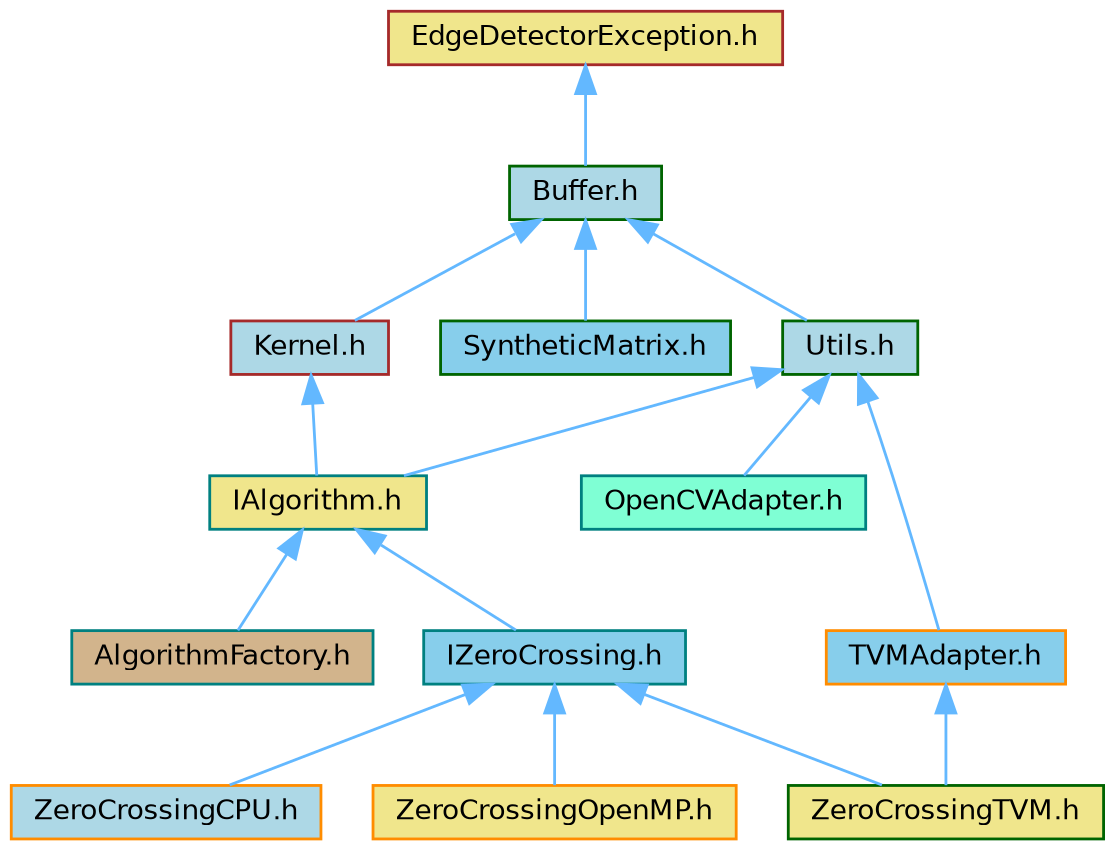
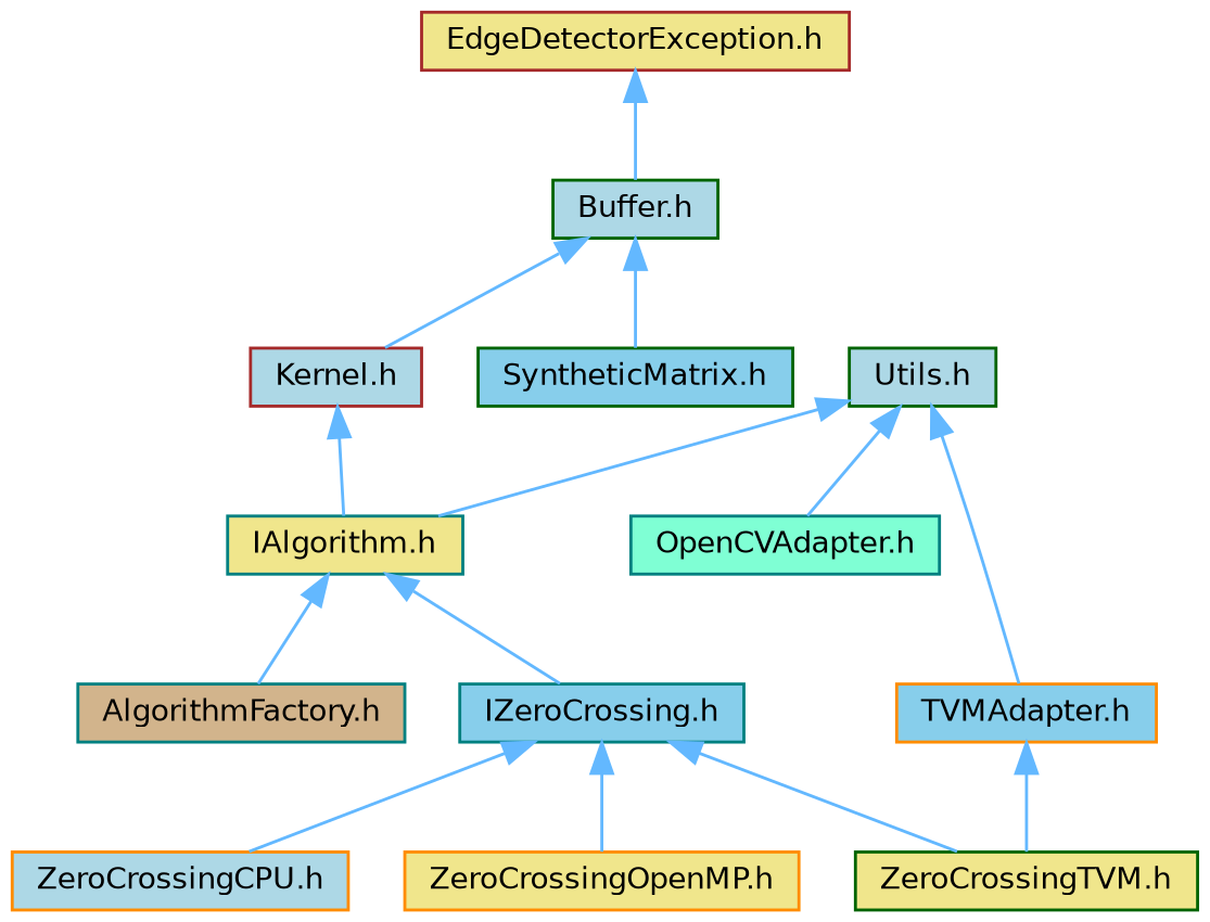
  digraph {
    node [color=darkgreen fillcolor=khaki fontname=Helvetica fontsize=10 shape=box style=filled]
    edge [color=steelblue1 dir=back fontname=Helvetica fontsize=10 labelfontname=Helvetica labelfontsize=10 style=solid]
    n1 [color=brown fontcolor=black height=0.2 label="EdgeDetectorException.h" width=0.4]
    n2 [fillcolor=lightblue height=0.2 label="Buffer.h" width=0.4]
    n3 [color=brown fillcolor=lightblue height=0.2 label="Kernel.h" width=0.4]
    n4 [fillcolor=skyblue height=0.2 label="SyntheticMatrix.h" width=0.4]
    n5 [fillcolor=lightblue height=0.2 label="Utils.h" width=0.4]
    n6 [color=teal height=0.2 label="IAlgorithm.h" width=0.4]
    n7 [color=teal fillcolor=aquamarine height=0.2 label="OpenCVAdapter.h" width=0.4]
    n8 [color=darkorange fillcolor=skyblue height=0.2 label="TVMAdapter.h" width=0.4]
    n9 [color=teal fillcolor=tan height=0.2 label="AlgorithmFactory.h" width=0.4]
    n10 [color=teal fillcolor=skyblue height=0.2 label="IZeroCrossing.h" width=0.4]
    n11 [color=darkorange fillcolor=lightblue height=0.2 label="ZeroCrossingCPU.h" width=0.4]
    n12 [color=darkorange height=0.2 label="ZeroCrossingOpenMP.h" width=0.4]
    n13 [height=0.2 label="ZeroCrossingTVM.h" width=0.4]
    n1 -> n2
    n2 -> n3
    n2 -> n4
-   n2 -> n5
    n3 -> n6
    n5 -> n6
    n5 -> n7
    n5 -> n8
    n6 -> n9
    n6 -> n10
    n8 -> n13
    n10 -> n11
    n10 -> n12
    n10 -> n13
  }
